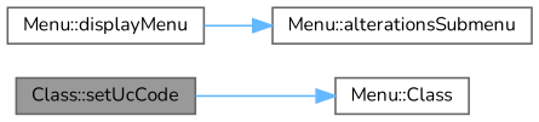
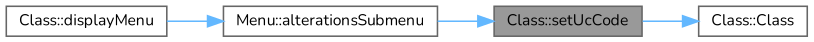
  digraph {
    fontname=Nunito
    rankdir=RL
    node [color=grey40 fillcolor=white fontname=Nunito fontsize=10 shape=box style=filled]
    edge [color=steelblue1 dir=back fontname=Nunito fontsize=10 labelfontname=Helvetica labelfontsize=10 style=solid]
    n1 [color=gray40 fillcolor=grey60 fontcolor=black height=0.2 label="Class::setUcCode" width=0.4]
    n2 [height=0.2 label="Menu::alterationsSubmenu" width=0.4]
-   n3 [height=0.2 label="Menu::displayMenu" width=0.4]
-   n4 [height=0.2 label="Menu::Class" width=0.4]
+   n3 [height=0.2 label="Class::displayMenu" width=0.4]
+   n4 [height=0.2 label="Class::Class" width=0.4]
+   n1 -> n2
    n2 -> n3
    n4 -> n1
  }
